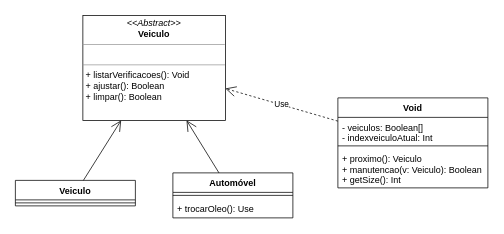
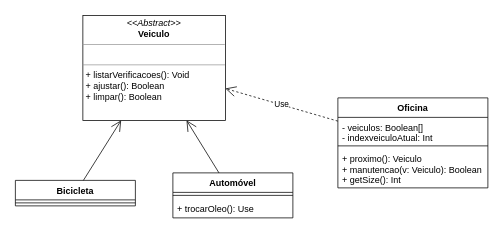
  <mxCell id="0" />
  <mxCell id="1" parent="0" />
  <mxCell id="2" value="&lt;p style=&quot;margin:0px;margin-top:4px;text-align:center;&quot;&gt;&lt;i&gt;&amp;lt;&amp;lt;Abstract&amp;gt;&amp;gt;&lt;/i&gt;&lt;br&gt;&lt;b&gt;Veiculo&lt;/b&gt;&lt;/p&gt;&lt;hr size=&quot;1&quot;&gt;&lt;p style=&quot;margin:0px;margin-left:4px;&quot;&gt;&lt;br&gt;&lt;/p&gt;&lt;hr size=&quot;1&quot;&gt;&lt;p style=&quot;margin:0px;margin-left:4px;&quot;&gt;+ listarVerificacoes(): Void&lt;br&gt;+ ajustar(): Boolean&lt;/p&gt;&lt;p style=&quot;margin:0px;margin-left:4px;&quot;&gt;+ limpar(): Boolean&lt;/p&gt;" style="verticalAlign=top;align=left;overflow=fill;fontSize=12;fontFamily=Helvetica;html=1;" vertex="1" parent="1"><mxGeometry x="110" y="20" width="190" height="140" as="geometry" /></mxCell>
- <mxCell id="3" value="Veiculo" style="swimlane;fontStyle=1;align=center;verticalAlign=top;childLayout=stackLayout;horizontal=1;startSize=26;horizontalStack=0;resizeParent=1;resizeParentMax=0;resizeLast=0;collapsible=1;marginBottom=0;" vertex="1" parent="1"><mxGeometry x="20" y="240" width="160" height="34" as="geometry" /></mxCell>
+ <mxCell id="3" value="Bicicleta" style="swimlane;fontStyle=1;align=center;verticalAlign=top;childLayout=stackLayout;horizontal=1;startSize=26;horizontalStack=0;resizeParent=1;resizeParentMax=0;resizeLast=0;collapsible=1;marginBottom=0;" vertex="1" parent="1"><mxGeometry x="20" y="240" width="160" height="34" as="geometry" /></mxCell>
  <mxCell id="4" value="" style="line;strokeWidth=1;fillColor=none;align=left;verticalAlign=middle;spacingTop=-1;spacingLeft=3;spacingRight=3;rotatable=0;labelPosition=right;points=[];portConstraint=eastwest;" vertex="1" parent="3"><mxGeometry y="26" width="160" height="8" as="geometry" /></mxCell>
  <mxCell id="5" value="" style="endArrow=open;endFill=1;endSize=12;html=1;rounded=0;" edge="1" parent="1" source="3" target="2"><mxGeometry width="160" relative="1" as="geometry"><mxPoint x="340" y="290" as="sourcePoint" /><mxPoint x="500" y="290" as="targetPoint" /></mxGeometry></mxCell>
  <mxCell id="6" value="Automóvel" style="swimlane;fontStyle=1;align=center;verticalAlign=top;childLayout=stackLayout;horizontal=1;startSize=26;horizontalStack=0;resizeParent=1;resizeParentMax=0;resizeLast=0;collapsible=1;marginBottom=0;" vertex="1" parent="1"><mxGeometry x="230" y="230" width="160" height="60" as="geometry" /></mxCell>
  <mxCell id="7" value="" style="line;strokeWidth=1;fillColor=none;align=left;verticalAlign=middle;spacingTop=-1;spacingLeft=3;spacingRight=3;rotatable=0;labelPosition=right;points=[];portConstraint=eastwest;" vertex="1" parent="6"><mxGeometry y="26" width="160" height="8" as="geometry" /></mxCell>
  <mxCell id="8" value="+ trocarOleo(): Use" style="text;strokeColor=none;fillColor=none;align=left;verticalAlign=top;spacingLeft=4;spacingRight=4;overflow=hidden;rotatable=0;points=[[0,0.5],[1,0.5]];portConstraint=eastwest;" vertex="1" parent="6"><mxGeometry y="34" width="160" height="26" as="geometry" /></mxCell>
  <mxCell id="9" value="" style="endArrow=open;endFill=1;endSize=12;html=1;rounded=0;" edge="1" parent="1" source="6" target="2"><mxGeometry width="160" relative="1" as="geometry"><mxPoint x="340" y="290" as="sourcePoint" /><mxPoint x="500" y="290" as="targetPoint" /></mxGeometry></mxCell>
  <mxCell id="10" value="Use" style="endArrow=open;endSize=12;dashed=1;html=1;rounded=0;" edge="1" parent="1" source="11" target="2"><mxGeometry width="160" relative="1" as="geometry"><mxPoint x="410" y="78.574" as="sourcePoint" /><mxPoint x="500" y="290" as="targetPoint" /></mxGeometry></mxCell>
- <mxCell id="11" value="Void" style="swimlane;fontStyle=1;align=center;verticalAlign=top;childLayout=stackLayout;horizontal=1;startSize=26;horizontalStack=0;resizeParent=1;resizeParentMax=0;resizeLast=0;collapsible=1;marginBottom=0;" vertex="1" parent="1"><mxGeometry x="450" y="130" width="200" height="120" as="geometry" /></mxCell>
+ <mxCell id="11" value="Oficina" style="swimlane;fontStyle=1;align=center;verticalAlign=top;childLayout=stackLayout;horizontal=1;startSize=26;horizontalStack=0;resizeParent=1;resizeParentMax=0;resizeLast=0;collapsible=1;marginBottom=0;" vertex="1" parent="1"><mxGeometry x="450" y="130" width="200" height="120" as="geometry" /></mxCell>
  <mxCell id="12" value="- veiculos: Boolean[]&#10;- indexveiculoAtual: Int" style="text;strokeColor=none;fillColor=none;align=left;verticalAlign=top;spacingLeft=4;spacingRight=4;overflow=hidden;rotatable=0;points=[[0,0.5],[1,0.5]];portConstraint=eastwest;" vertex="1" parent="11"><mxGeometry y="26" width="200" height="34" as="geometry" /></mxCell>
  <mxCell id="13" value="" style="line;strokeWidth=1;fillColor=none;align=left;verticalAlign=middle;spacingTop=-1;spacingLeft=3;spacingRight=3;rotatable=0;labelPosition=right;points=[];portConstraint=eastwest;" vertex="1" parent="11"><mxGeometry y="60" width="200" height="8" as="geometry" /></mxCell>
  <mxCell id="14" value="+ proximo(): Veiculo&#10;+ manutencao(v: Veiculo): Boolean&#10;+ getSize(): Int" style="text;strokeColor=none;fillColor=none;align=left;verticalAlign=top;spacingLeft=4;spacingRight=4;overflow=hidden;rotatable=0;points=[[0,0.5],[1,0.5]];portConstraint=eastwest;" vertex="1" parent="11"><mxGeometry y="68" width="200" height="52" as="geometry" /></mxCell>
